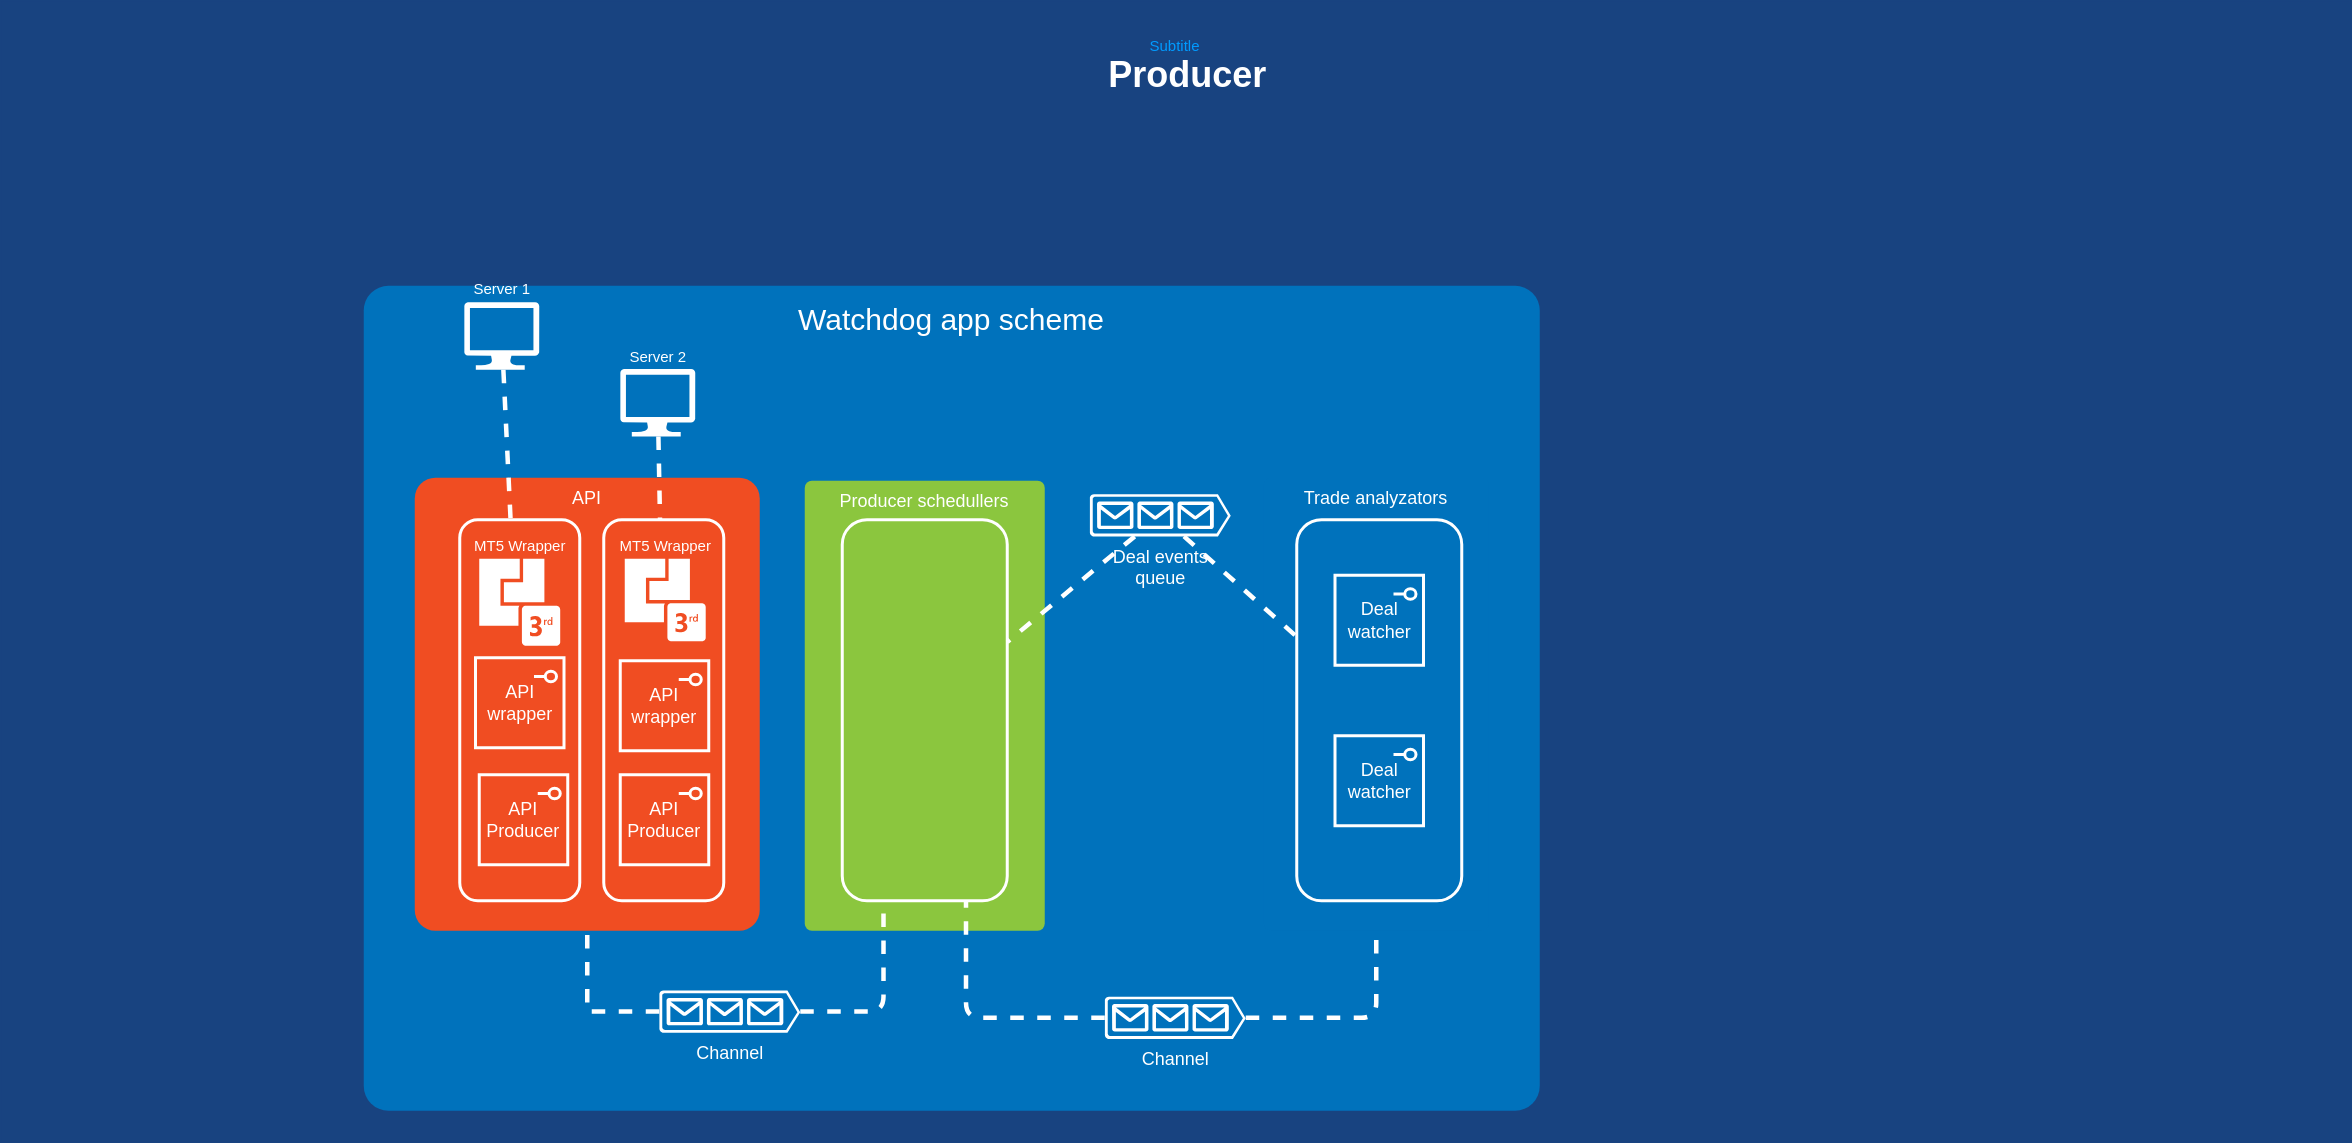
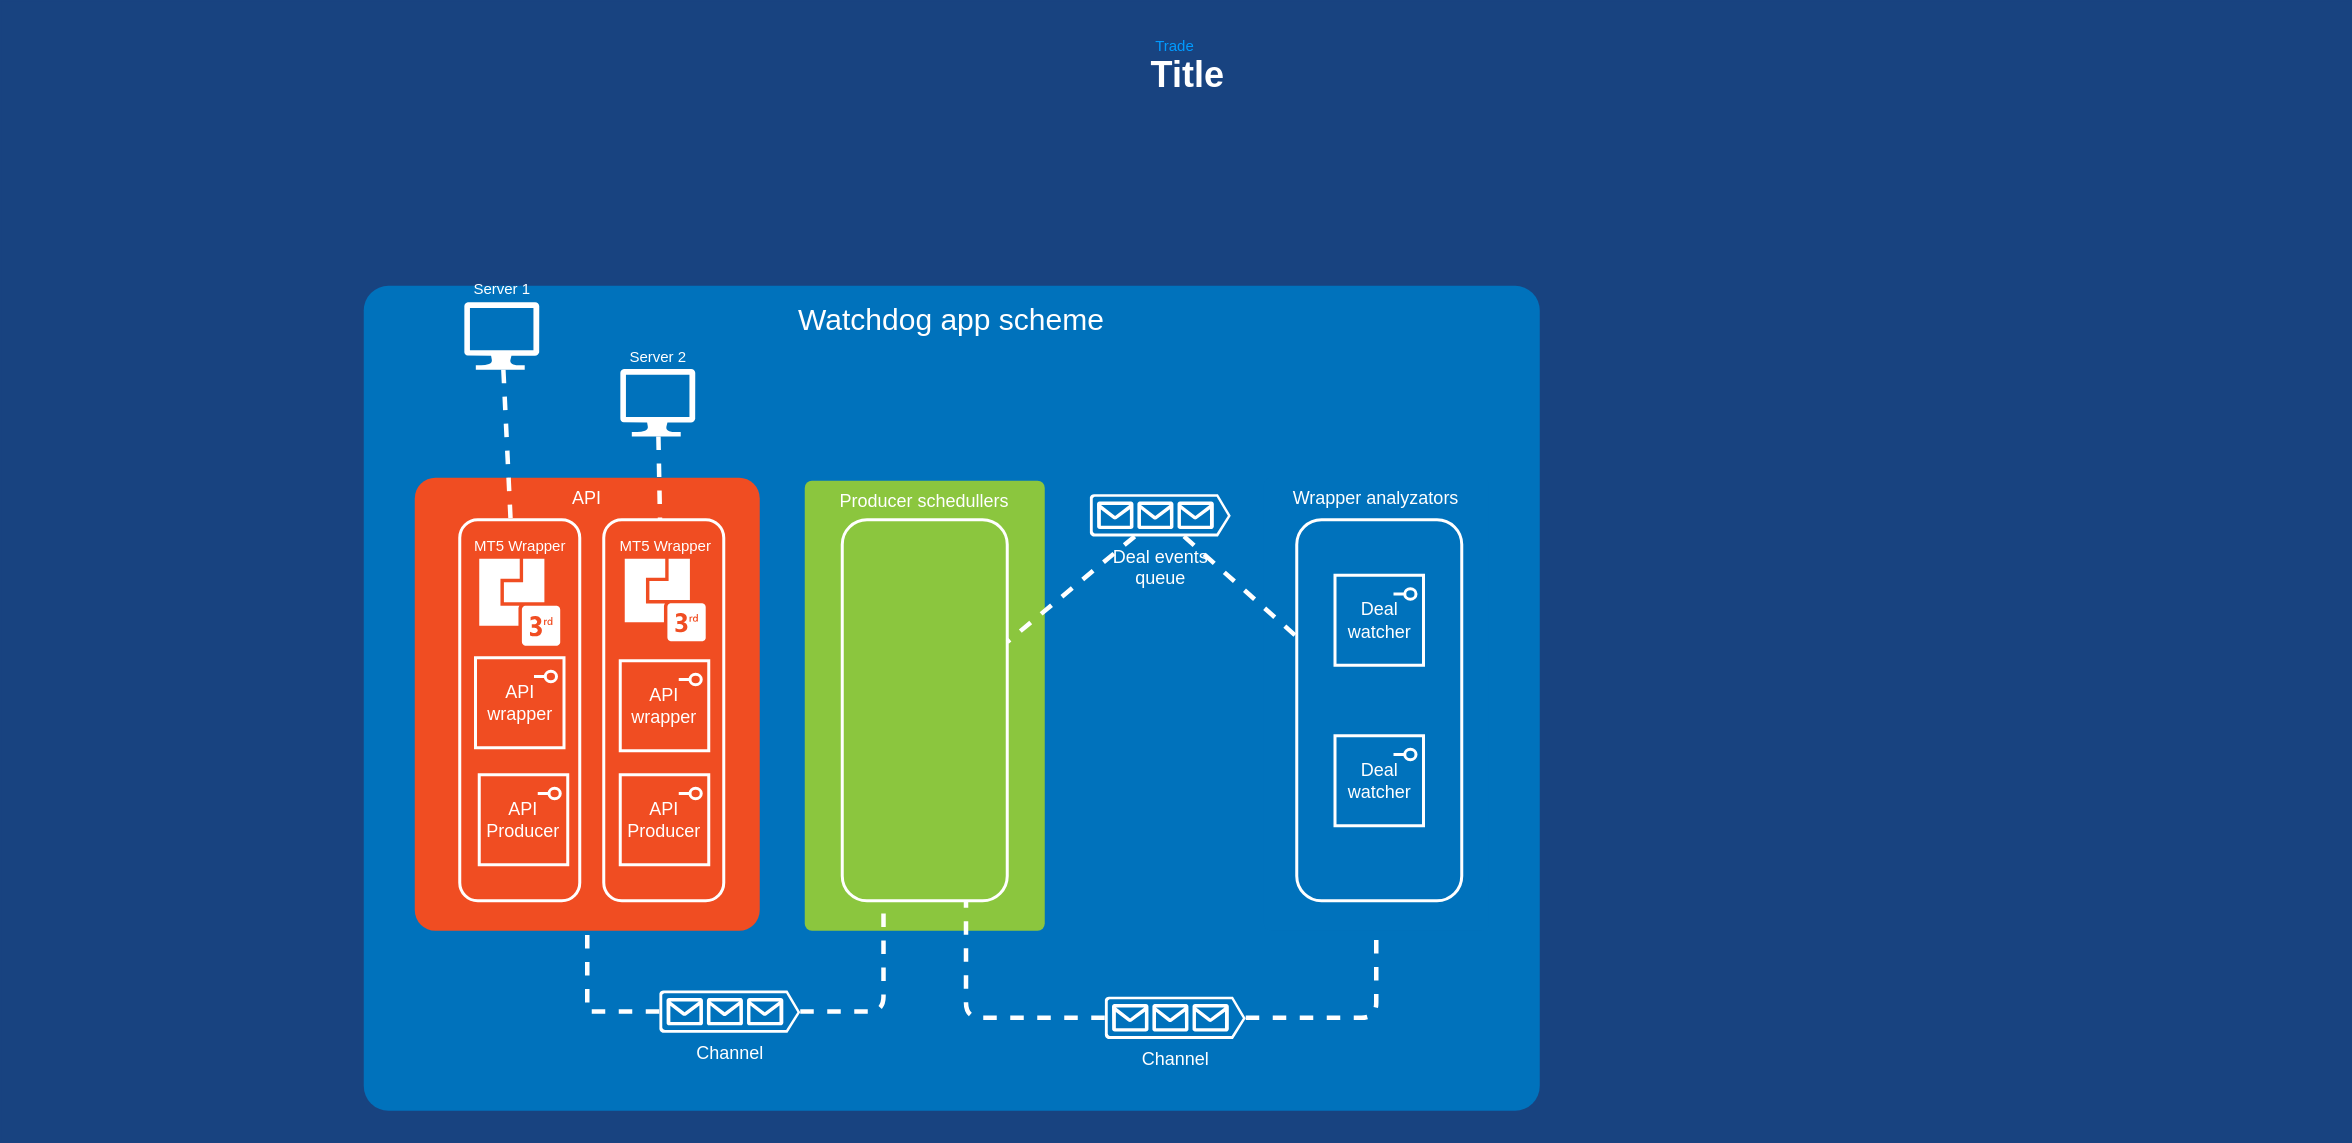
  <mxCell id="0" style=";html=1;" />
  <mxCell id="1" style=";html=1;" parent="0" />
  <mxCell id="2" value="Watchdog app scheme" style="whiteSpace=wrap;html=1;rounded=1;shadow=0;strokeColor=none;strokeWidth=2;fillColor=#0072bc;fontSize=20;fontColor=#FFFFFF;align=center;arcSize=3;verticalAlign=top;spacingTop=4;labelBackgroundColor=none;" parent="1" vertex="1"><mxGeometry x="242" y="190" width="784" height="550" as="geometry" /></mxCell>
- <mxCell id="3" value="Trade analyzators" style="rounded=1;whiteSpace=wrap;html=1;shadow=0;strokeWidth=2;fillColor=#0072BC;fontSize=12;fontColor=#FFFFFF;align=center;strokeColor=none;arcSize=3;verticalAlign=top;" parent="1" vertex="1"><mxGeometry x="842" y="318" width="150" height="302" as="geometry" /></mxCell>
+ <mxCell id="3" value="Wrapper analyzators" style="rounded=1;whiteSpace=wrap;html=1;shadow=0;strokeWidth=2;fillColor=#0072BC;fontSize=12;fontColor=#FFFFFF;align=center;strokeColor=none;arcSize=3;verticalAlign=top;" parent="1" vertex="1"><mxGeometry x="842" y="318" width="150" height="302" as="geometry" /></mxCell>
  <mxCell id="4" value="Producer schedullers" style="rounded=1;whiteSpace=wrap;html=1;shadow=0;strokeWidth=2;fillColor=#8BC63E;fontSize=12;fontColor=#FFFFFF;align=center;strokeColor=none;arcSize=3;verticalAlign=top;" parent="1" vertex="1"><mxGeometry x="536" y="320" width="160" height="300" as="geometry" /></mxCell>
  <mxCell id="5" value="API" style="rounded=1;whiteSpace=wrap;html=1;shadow=0;strokeWidth=2;fillColor=#F04D22;fontSize=12;fontColor=#FFFFFF;align=center;strokeColor=none;arcSize=6;verticalAlign=top;" parent="1" vertex="1"><mxGeometry x="276" y="318" width="230" height="302" as="geometry" /></mxCell>
  <mxCell id="6" value="" style="rounded=1;whiteSpace=wrap;html=1;shadow=0;strokeWidth=2;fillColor=none;fontSize=12;fontColor=#000000;align=center;strokeColor=#FFFFFF;" parent="1" vertex="1"><mxGeometry x="306" y="346" width="80" height="254" as="geometry" /></mxCell>
  <mxCell id="7" value="" style="rounded=1;whiteSpace=wrap;html=1;shadow=0;strokeWidth=2;fillColor=none;fontSize=12;fontColor=#000000;align=center;strokeColor=#FFFFFF;" parent="1" vertex="1"><mxGeometry x="561" y="346" width="110" height="254" as="geometry" /></mxCell>
  <mxCell id="8" value="" style="rounded=1;whiteSpace=wrap;html=1;shadow=0;strokeWidth=2;fillColor=none;fontSize=12;fontColor=#000000;align=center;strokeColor=#FFFFFF;" parent="1" vertex="1"><mxGeometry x="402" y="346" width="80" height="254" as="geometry" /></mxCell>
  <mxCell id="9" value="" style="edgeStyle=none;rounded=0;orthogonalLoop=1;jettySize=auto;html=1;dashed=1;labelBackgroundColor=none;endArrow=none;endFill=0;strokeColor=#FFFFFF;strokeWidth=3;fontColor=#000000;" edge="1" parent="1" source="10" target="8"><mxGeometry relative="1" as="geometry" /></mxCell>
  <mxCell id="10" value="Server 2" style="verticalLabelPosition=top;html=1;verticalAlign=bottom;strokeColor=none;fillColor=#FFFFFF;shape=mxgraph.azure.computer;rounded=0;shadow=0;fontSize=10;fontColor=#FFFFFF;align=center;labelPosition=center;" parent="1" vertex="1"><mxGeometry x="413" y="245.5" width="50" height="45" as="geometry" /></mxCell>
  <mxCell id="11" value="MT5 Wrapper" style="shadow=0;html=1;strokeColor=none;fillColor=#FFFFFF;labelPosition=center;verticalLabelPosition=top;verticalAlign=bottom;shape=mxgraph.office.communications.3rd_party_integration;rounded=0;fontSize=10;fontColor=#FFFFFF;align=center;" parent="1" vertex="1"><mxGeometry x="319" y="372" width="54" height="58" as="geometry" /></mxCell>
  <mxCell id="12" value="MT5 Wrapper" style="shadow=0;html=1;strokeColor=none;fillColor=#FFFFFF;labelPosition=center;verticalLabelPosition=top;verticalAlign=bottom;shape=mxgraph.office.communications.3rd_party_integration;rounded=0;fontSize=10;fontColor=#FFFFFF;align=center;" vertex="1" parent="1"><mxGeometry x="416" y="372" width="54" height="55" as="geometry" /></mxCell>
- <mxCell id="13" value="Producer" style="text;strokeColor=none;fillColor=none;html=1;fontSize=24;fontStyle=1;verticalAlign=middle;align=center;rounded=0;shadow=0;fontColor=#FFFFFF;" parent="1" vertex="1"><mxGeometry x="36" y="30" width="1510" height="40" as="geometry" /></mxCell>
- <mxCell id="14" value="Subtitle" style="text;html=1;strokeColor=none;fillColor=none;align=center;verticalAlign=middle;whiteSpace=wrap;rounded=0;shadow=0;fontSize=10;fontColor=#009BFF;" parent="1" vertex="1"><mxGeometry x="20" y="20" width="1526" height="20" as="geometry" /></mxCell>
+ <mxCell id="13" value="Title" style="text;strokeColor=none;fillColor=none;html=1;fontSize=24;fontStyle=1;verticalAlign=middle;align=center;rounded=0;shadow=0;fontColor=#FFFFFF;" parent="1" vertex="1"><mxGeometry x="36" y="30" width="1510" height="40" as="geometry" /></mxCell>
+ <mxCell id="14" value="Trade" style="text;html=1;strokeColor=none;fillColor=none;align=center;verticalAlign=middle;whiteSpace=wrap;rounded=0;shadow=0;fontSize=10;fontColor=#009BFF;" parent="1" vertex="1"><mxGeometry x="20" y="20" width="1526" height="20" as="geometry" /></mxCell>
  <mxCell id="15" value="API wrapper" style="html=1;outlineConnect=0;whiteSpace=wrap;fillColor=none;shape=mxgraph.archimate3.application;appType=interface;archiType=square;labelBackgroundColor=none;strokeColor=#FFFFFF;strokeWidth=2;fontColor=#FFFFFF;" vertex="1" parent="1"><mxGeometry x="316.5" y="438" width="59" height="60" as="geometry" /></mxCell>
  <mxCell id="16" value="API wrapper" style="html=1;outlineConnect=0;whiteSpace=wrap;fillColor=none;shape=mxgraph.archimate3.application;appType=interface;archiType=square;labelBackgroundColor=none;strokeColor=#FFFFFF;strokeWidth=2;fontColor=#FFFFFF;" vertex="1" parent="1"><mxGeometry x="413" y="440" width="59" height="60" as="geometry" /></mxCell>
  <mxCell id="17" value="API Producer" style="html=1;outlineConnect=0;whiteSpace=wrap;fillColor=none;shape=mxgraph.archimate3.application;appType=interface;archiType=square;labelBackgroundColor=none;strokeColor=#FFFFFF;strokeWidth=2;fontColor=#FFFFFF;" vertex="1" parent="1"><mxGeometry x="319" y="516" width="59" height="60" as="geometry" /></mxCell>
  <mxCell id="18" value="API Producer" style="html=1;outlineConnect=0;whiteSpace=wrap;fillColor=none;shape=mxgraph.archimate3.application;appType=interface;archiType=square;labelBackgroundColor=none;strokeColor=#FFFFFF;strokeWidth=2;fontColor=#FFFFFF;" vertex="1" parent="1"><mxGeometry x="413" y="516" width="59" height="60" as="geometry" /></mxCell>
  <mxCell id="19" value="" style="edgeStyle=none;rounded=0;orthogonalLoop=1;jettySize=auto;html=1;labelBackgroundColor=none;strokeColor=#FFFFFF;strokeWidth=3;fontColor=#000000;endArrow=none;endFill=0;dashed=1;" edge="1" parent="1" source="20" target="6"><mxGeometry relative="1" as="geometry" /></mxCell>
  <mxCell id="20" value="Server 1" style="verticalLabelPosition=top;html=1;verticalAlign=bottom;strokeColor=none;fillColor=#FFFFFF;shape=mxgraph.azure.computer;rounded=0;shadow=0;fontSize=10;fontColor=#FFFFFF;align=center;labelPosition=center;" vertex="1" parent="1"><mxGeometry x="309" y="201" width="50" height="45" as="geometry" /></mxCell>
  <mxCell id="21" style="edgeStyle=none;rounded=0;orthogonalLoop=1;jettySize=auto;html=1;entryX=0.5;entryY=1;entryDx=0;entryDy=0;entryPerimeter=0;fontColor=#FFFFFF;" edge="1" parent="1" source="15" target="15"><mxGeometry relative="1" as="geometry" /></mxCell>
  <mxCell id="22" value="" style="strokeWidth=2;dashed=0;align=center;fontSize=8;html=1;shape=rect;labelBackgroundColor=none;fillColor=none;fontColor=#000000;" vertex="1" parent="1"><mxGeometry x="338" y="648" as="geometry" /></mxCell>
  <mxCell id="23" value="" style="edgeStyle=orthogonalEdgeStyle;rounded=0;orthogonalLoop=1;jettySize=auto;html=1;dashed=1;labelBackgroundColor=none;endArrow=none;endFill=0;strokeColor=#FFFFFF;strokeWidth=3;fontColor=#FFFFFF;entryX=0.5;entryY=1;entryDx=0;entryDy=0;comic=0;" edge="1" parent="1" source="25" target="5"><mxGeometry relative="1" as="geometry"><mxPoint x="359" y="673.9" as="targetPoint" /><Array as="points"><mxPoint x="391" y="674" /></Array></mxGeometry></mxCell>
  <mxCell id="24" value="" style="edgeStyle=orthogonalEdgeStyle;rounded=1;comic=0;jumpStyle=gap;orthogonalLoop=1;jettySize=auto;html=1;dashed=1;labelBackgroundColor=none;endArrow=none;endFill=0;strokeColor=#FFFFFF;strokeWidth=3;fontColor=#FFFFFF;entryX=0.25;entryY=1;entryDx=0;entryDy=0;" edge="1" parent="1" source="25" target="7"><mxGeometry relative="1" as="geometry"><mxPoint x="613" y="673.9" as="targetPoint" /></mxGeometry></mxCell>
  <mxCell id="25" value="Channel" style="aspect=fixed;pointerEvents=1;shadow=0;dashed=0;html=1;strokeColor=none;labelPosition=center;verticalLabelPosition=bottom;verticalAlign=top;align=center;fillColor=#FFFFFF;shape=mxgraph.azure.queue_generic;labelBackgroundColor=none;fontColor=#FFFFFF;" vertex="1" parent="1"><mxGeometry x="439" y="659.8" width="94" height="28.2" as="geometry" /></mxCell>
  <mxCell id="26" value="" style="edgeStyle=orthogonalEdgeStyle;rounded=1;comic=0;jumpStyle=gap;orthogonalLoop=1;jettySize=auto;html=1;dashed=1;labelBackgroundColor=none;endArrow=none;endFill=0;strokeColor=#FFFFFF;strokeWidth=3;fontColor=#FFFFFF;entryX=0.75;entryY=1;entryDx=0;entryDy=0;" edge="1" parent="1" source="28" target="7"><mxGeometry relative="1" as="geometry"><mxPoint x="615" y="678" as="targetPoint" /></mxGeometry></mxCell>
  <mxCell id="27" value="" style="edgeStyle=orthogonalEdgeStyle;rounded=1;comic=0;jumpStyle=gap;orthogonalLoop=1;jettySize=auto;html=1;dashed=1;labelBackgroundColor=none;endArrow=none;endFill=0;strokeColor=#FFFFFF;strokeWidth=3;fontColor=#FFFFFF;entryX=0.5;entryY=1;entryDx=0;entryDy=0;" edge="1" parent="1" source="28" target="3"><mxGeometry relative="1" as="geometry"><mxPoint x="869" y="678" as="targetPoint" /></mxGeometry></mxCell>
  <mxCell id="28" value="Channel" style="aspect=fixed;pointerEvents=1;shadow=0;dashed=0;html=1;strokeColor=none;labelPosition=center;verticalLabelPosition=bottom;verticalAlign=top;align=center;fillColor=#FFFFFF;shape=mxgraph.azure.queue_generic;labelBackgroundColor=none;fontColor=#FFFFFF;" vertex="1" parent="1"><mxGeometry x="736" y="663.9" width="94" height="28.2" as="geometry" /></mxCell>
  <mxCell id="29" value="" style="edgeStyle=none;rounded=0;orthogonalLoop=1;jettySize=auto;html=1;dashed=1;labelBackgroundColor=none;endArrow=none;endFill=0;strokeColor=#FFFFFF;strokeWidth=3;fontColor=#FFFFFF;" edge="1" parent="1" source="31" target="7"><mxGeometry relative="1" as="geometry" /></mxCell>
  <mxCell id="30" value="" style="edgeStyle=none;rounded=0;orthogonalLoop=1;jettySize=auto;html=1;dashed=1;labelBackgroundColor=none;endArrow=none;endFill=0;strokeColor=#FFFFFF;strokeWidth=3;fontColor=#FFFFFF;" edge="1" parent="1" source="31" target="32"><mxGeometry relative="1" as="geometry" /></mxCell>
  <mxCell id="31" value="Deal events&lt;br&gt;queue" style="aspect=fixed;pointerEvents=1;shadow=0;dashed=0;html=1;strokeColor=none;labelPosition=center;verticalLabelPosition=bottom;verticalAlign=top;align=center;fillColor=#FFFFFF;shape=mxgraph.azure.queue_generic;labelBackgroundColor=none;fontColor=#FFFFFF;" vertex="1" parent="1"><mxGeometry x="726" y="328.9" width="94" height="28.2" as="geometry" /></mxCell>
  <mxCell id="32" value="" style="rounded=1;whiteSpace=wrap;html=1;shadow=0;strokeWidth=2;fillColor=none;fontSize=12;fontColor=#000000;align=center;strokeColor=#FFFFFF;" vertex="1" parent="1"><mxGeometry x="864" y="346" width="110" height="254" as="geometry" /></mxCell>
  <mxCell id="33" value="Deal watcher" style="html=1;outlineConnect=0;whiteSpace=wrap;fillColor=none;shape=mxgraph.archimate3.application;appType=interface;archiType=square;labelBackgroundColor=none;strokeColor=#FFFFFF;strokeWidth=2;fontColor=#FFFFFF;" vertex="1" parent="1"><mxGeometry x="889.5" y="383" width="59" height="60" as="geometry" /></mxCell>
  <mxCell id="34" value="Deal watcher" style="html=1;outlineConnect=0;whiteSpace=wrap;fillColor=none;shape=mxgraph.archimate3.application;appType=interface;archiType=square;labelBackgroundColor=none;strokeColor=#FFFFFF;strokeWidth=2;fontColor=#FFFFFF;" vertex="1" parent="1"><mxGeometry x="889.5" y="490" width="59" height="60" as="geometry" /></mxCell>
